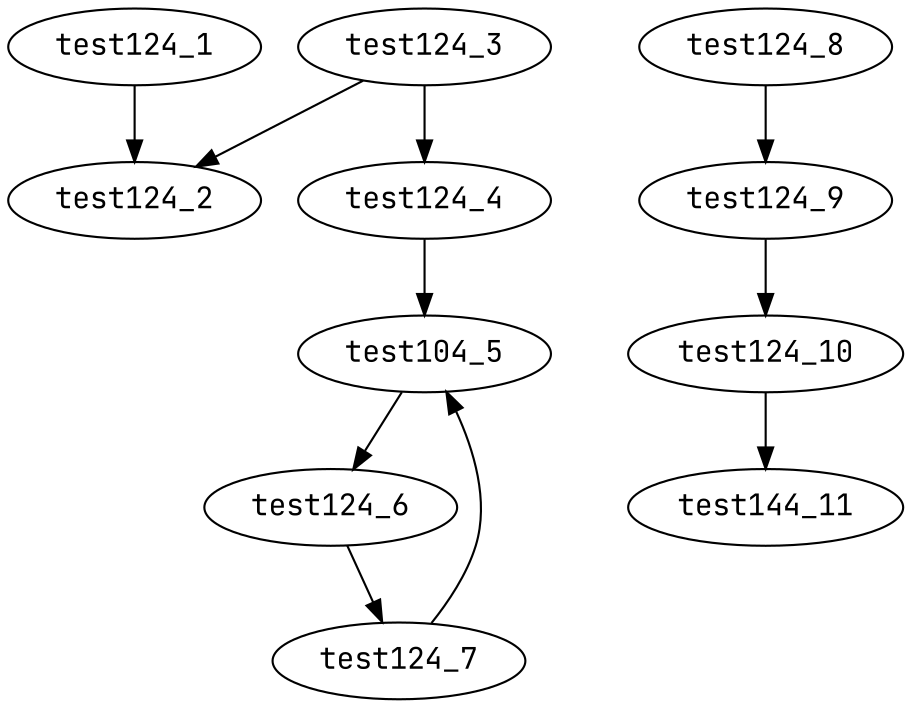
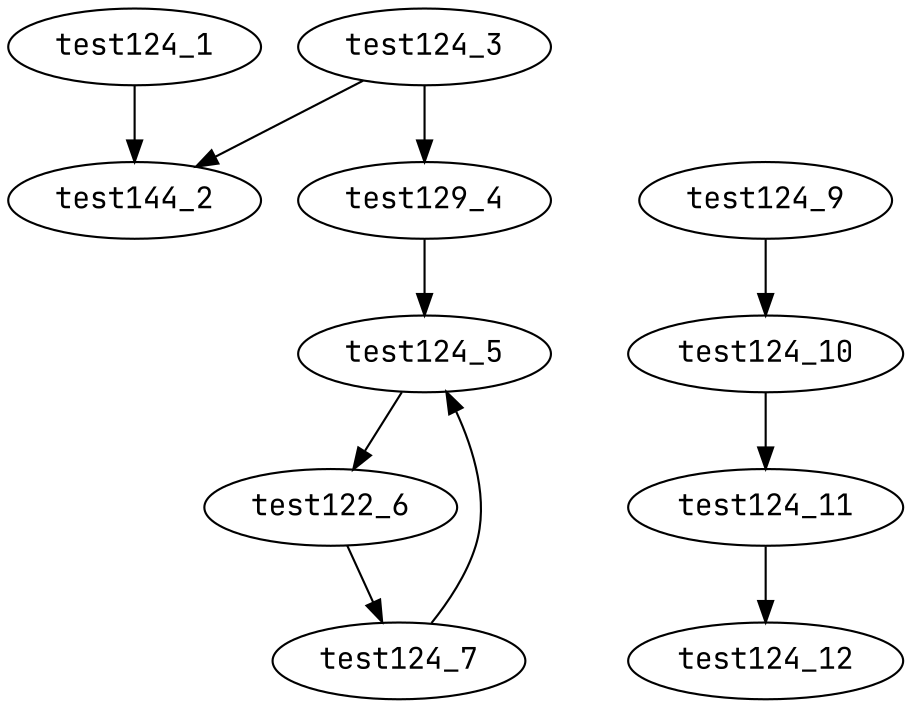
  digraph {
    fontname="JetBrains Mono"
    node [fontname="JetBrains Mono"]
    edge [fontname="JetBrains Mono"]
    test124_1
-   test124_2
+   test124_2 [label=test144_2]
    test124_3
-   test124_4
-   test124_5 [label=test104_5]
-   test124_6
+   test124_4 [label=test129_4]
+   test124_5
+   test124_6 [label=test122_6]
    test124_7
-   test124_8
    test124_9
    test124_10
-   test124_11 [label=test144_11]
+   test124_11
+   test124_12
    test124_1 -> test124_2
    test124_3 -> test124_2
    test124_3 -> test124_4
    test124_4 -> test124_5
    test124_5 -> test124_6
    test124_6 -> test124_7
    test124_7 -> test124_5
-   test124_8 -> test124_9
    test124_9 -> test124_10
    test124_10 -> test124_11
+   test124_11 -> test124_12
  }
